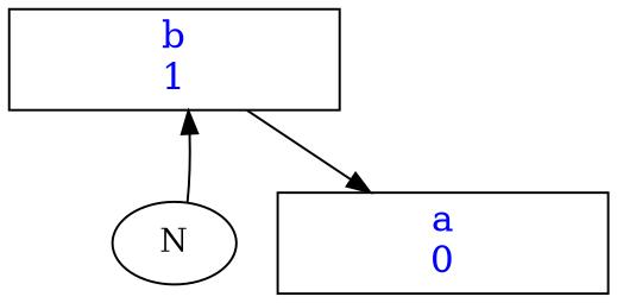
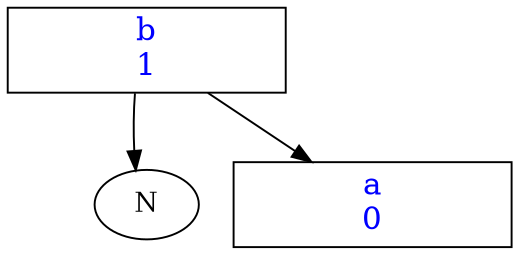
  digraph {
    node [fontcolor=blue fontsize=16 shape=box]
    n1 [label="a\n0" width=2]
    N [fontcolor="" fontsize="" shape=""]
    n3 [label="b\n1" width=2]
-   N -> n3
+   n3 -> N
    n3 -> n1
  }
